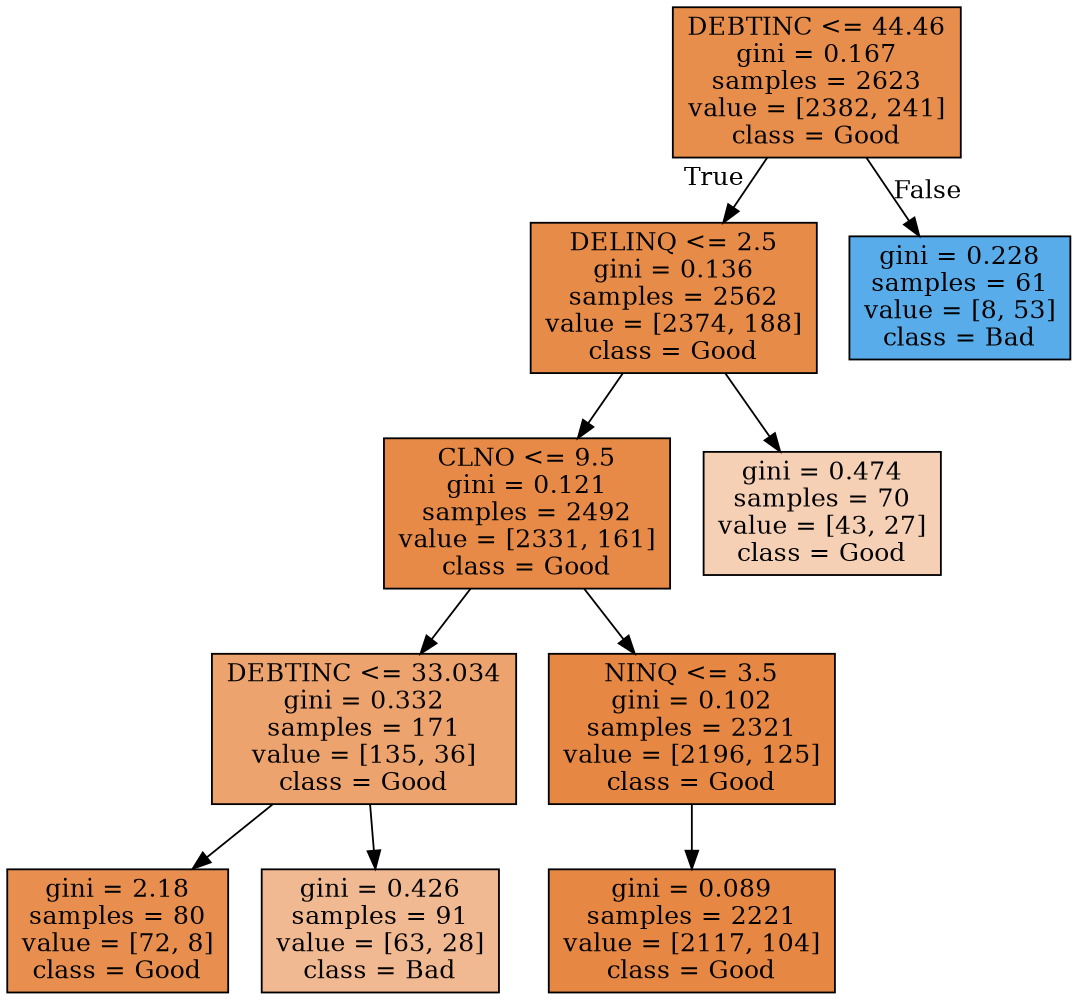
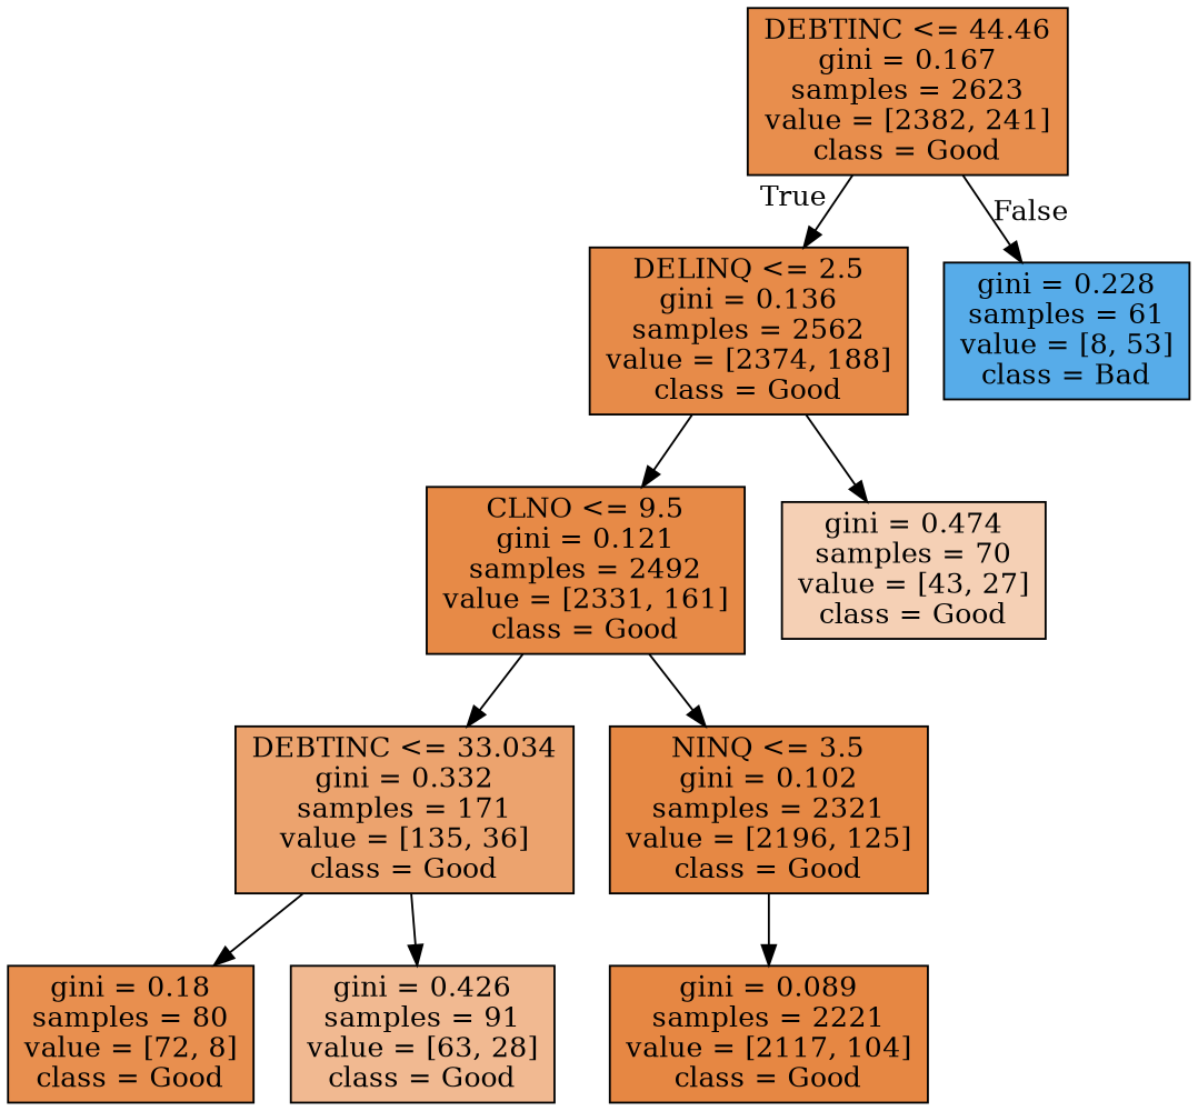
  digraph {
    node [color=black shape=box style=filled]
    n1 [fillcolor="#e88e4d" label="DEBTINC <= 44.46\ngini = 0.167\nsamples = 2623\nvalue = [2382, 241]\nclass = Good"]
    n2 [fillcolor="#e78b49" label="DELINQ <= 2.5\ngini = 0.136\nsamples = 2562\nvalue = [2374, 188]\nclass = Good"]
    n3 [fillcolor="#57ace9" label="gini = 0.228\nsamples = 61\nvalue = [8, 53]\nclass = Bad"]
    n4 [fillcolor="#e78a47" label="CLNO <= 9.5\ngini = 0.121\nsamples = 2492\nvalue = [2331, 161]\nclass = Good"]
    n5 [fillcolor="#f5d0b5" label="gini = 0.474\nsamples = 70\nvalue = [43, 27]\nclass = Good"]
    n6 [fillcolor="#eca36e" label="DEBTINC <= 33.034\ngini = 0.332\nsamples = 171\nvalue = [135, 36]\nclass = Good"]
    n7 [fillcolor="#e68844" label="NINQ <= 3.5\ngini = 0.102\nsamples = 2321\nvalue = [2196, 125]\nclass = Good"]
-   n8 [fillcolor="#e88f4f" label="gini = 2.18\nsamples = 80\nvalue = [72, 8]\nclass = Good"]
-   n9 [fillcolor="#f1b991" label="gini = 0.426\nsamples = 91\nvalue = [63, 28]\nclass = Bad"]
+   n8 [fillcolor="#e88f4f" label="gini = 0.18\nsamples = 80\nvalue = [72, 8]\nclass = Good"]
+   n9 [fillcolor="#f1b991" label="gini = 0.426\nsamples = 91\nvalue = [63, 28]\nclass = Good"]
    n10 [fillcolor="#e68743" label="gini = 0.089\nsamples = 2221\nvalue = [2117, 104]\nclass = Good"]
    n1 -> n2 [headlabel=True labelangle=45 labeldistance=2.5]
    n1 -> n3 [headlabel=False labelangle=-45 labeldistance=2.5]
    n2 -> n4
    n2 -> n5
    n4 -> n6
    n4 -> n7
    n6 -> n8
    n6 -> n9
    n7 -> n10
  }
